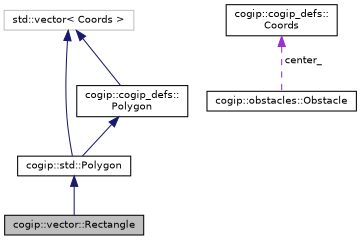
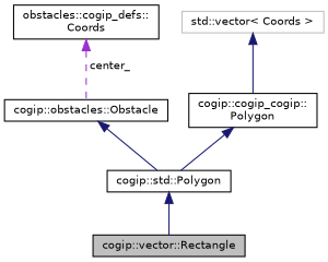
  digraph {
    node [color=black fontname=Helvetica fontsize=10 shape=record]
    edge [color=midnightblue dir=back fontname=Helvetica fontsize=10 labelfontname=Helvetica labelfontsize=10 style=solid]
    n1 [fillcolor=grey75 fontcolor=black height=0.2 label="cogip::vector::Rectangle" style=filled width=0.4]
    n2 [height=0.2 label="cogip::std::Polygon" width=0.4]
    n3 [height=0.2 label="cogip::obstacles::Obstacle" width=0.4]
-   n4 [height=0.2 label="cogip::cogip_defs::\lCoords" width=0.4]
-   n5 [height=0.2 label="cogip::cogip_defs::\lPolygon" width=0.4]
+   n4 [height=0.2 label="obstacles::cogip_defs::\lCoords" width=0.4]
+   n5 [height=0.2 label="cogip::cogip_cogip::\lPolygon" width=0.4]
    n6 [color=grey75 height=0.2 label="std::vector\< Coords \>" width=0.4]
    n2 -> n1
-   n6 -> n2
+   n3 -> n2
    n4 -> n3 [color=darkorchid3 label=" center_" style=dashed]
    n5 -> n2
    n6 -> n5
  }
